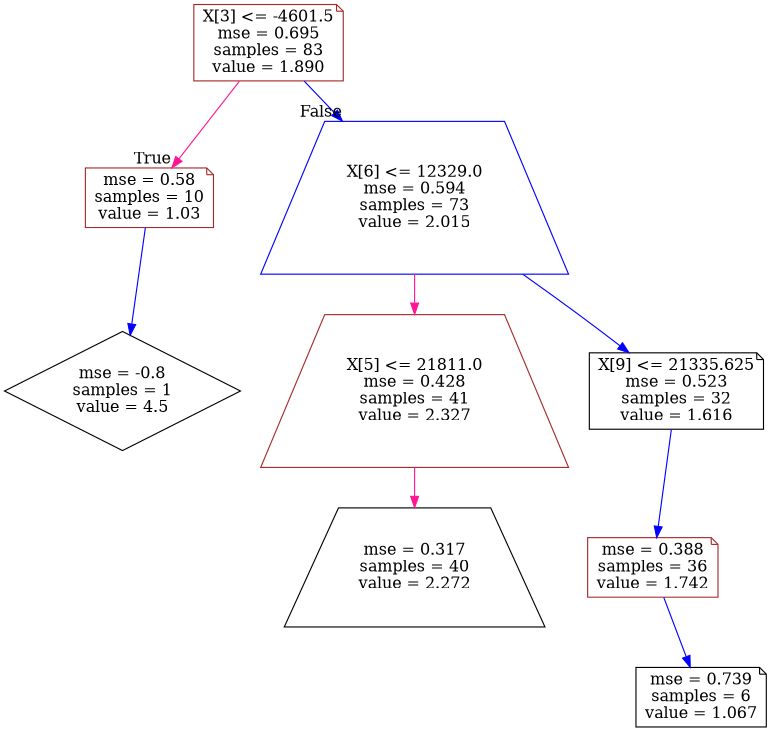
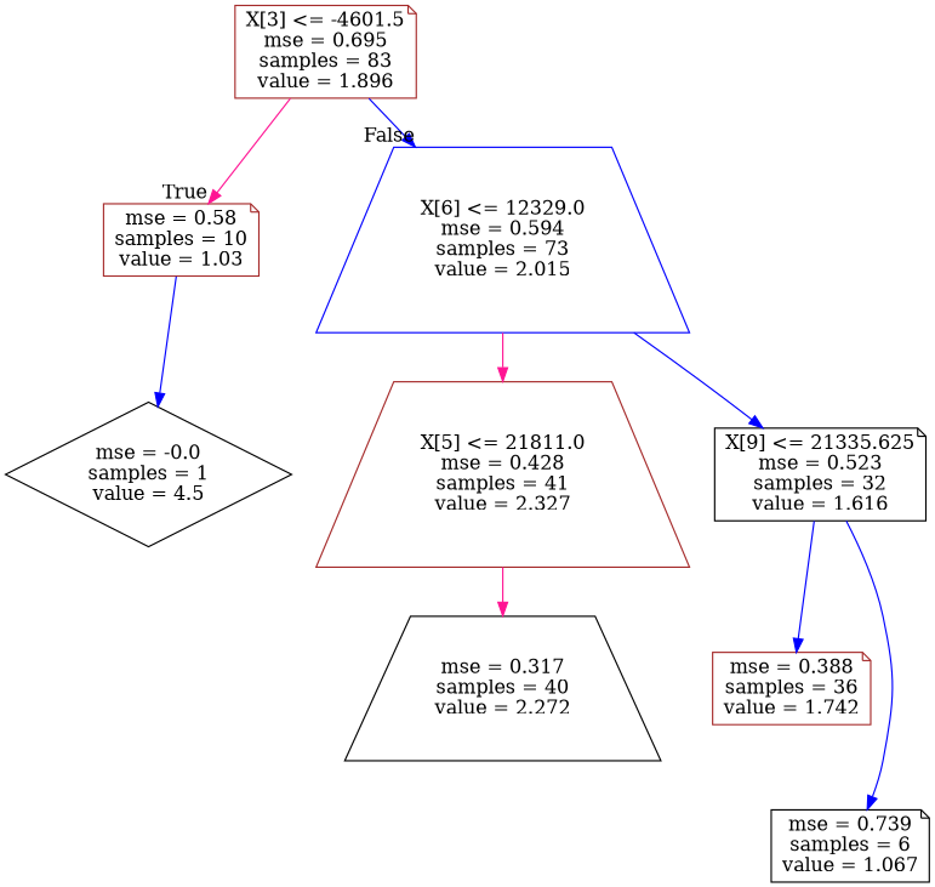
  digraph {
    node [color=brown shape=note]
    edge [color=blue]
-   n1 [label="X[3] <= -4601.5\nmse = 0.695\nsamples = 83\nvalue = 1.890"]
+   n1 [label="X[3] <= -4601.5\nmse = 0.695\nsamples = 83\nvalue = 1.896"]
    n2 [label="mse = 0.58\nsamples = 10\nvalue = 1.03"]
    n3 [color=blue label="X[6] <= 12329.0\nmse = 0.594\nsamples = 73\nvalue = 2.015" shape=trapezium]
-   n4 [color=black label="mse = -0.8\nsamples = 1\nvalue = 4.5" shape=diamond]
+   n4 [color=black label="mse = -0.0\nsamples = 1\nvalue = 4.5" shape=diamond]
    n5 [label="X[5] <= 21811.0\nmse = 0.428\nsamples = 41\nvalue = 2.327" shape=trapezium]
    n6 [color=black label="X[9] <= 21335.625\nmse = 0.523\nsamples = 32\nvalue = 1.616"]
    n7 [color=black label="mse = 0.317\nsamples = 40\nvalue = 2.272" shape=trapezium]
    n8 [label="mse = 0.388\nsamples = 36\nvalue = 1.742"]
    n9 [color=black label="mse = 0.739\nsamples = 6\nvalue = 1.067"]
    n1 -> n2 [color=deeppink headlabel=True labelangle=45 labeldistance=2.5]
    n1 -> n3 [headlabel=False labelangle=-45 labeldistance=2.5]
    n2 -> n4
    n3 -> n5 [color=deeppink]
    n3 -> n6
    n5 -> n7 [color=deeppink]
    n6 -> n8
-   n8 -> n9
+   n6 -> n9
  }
